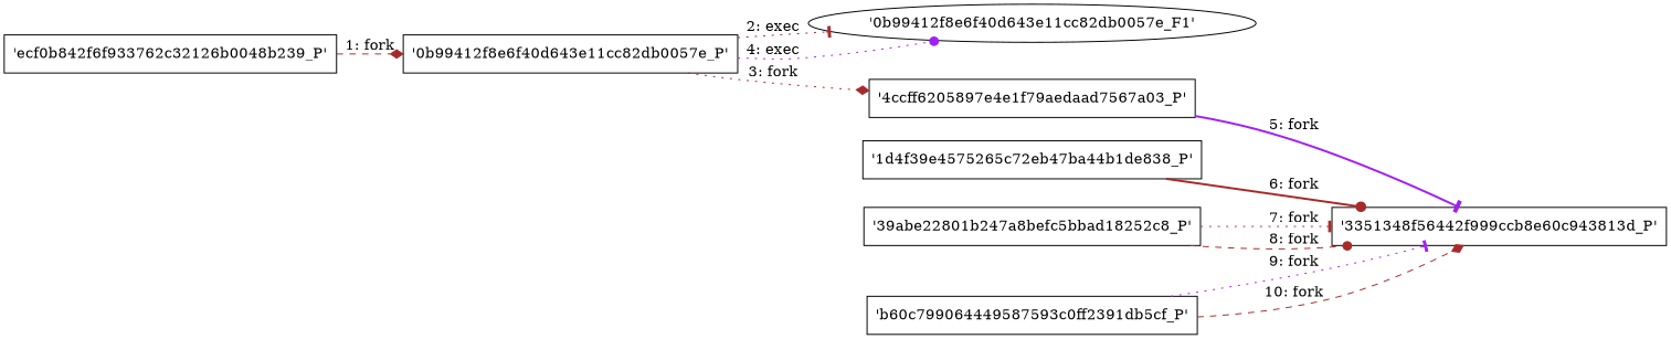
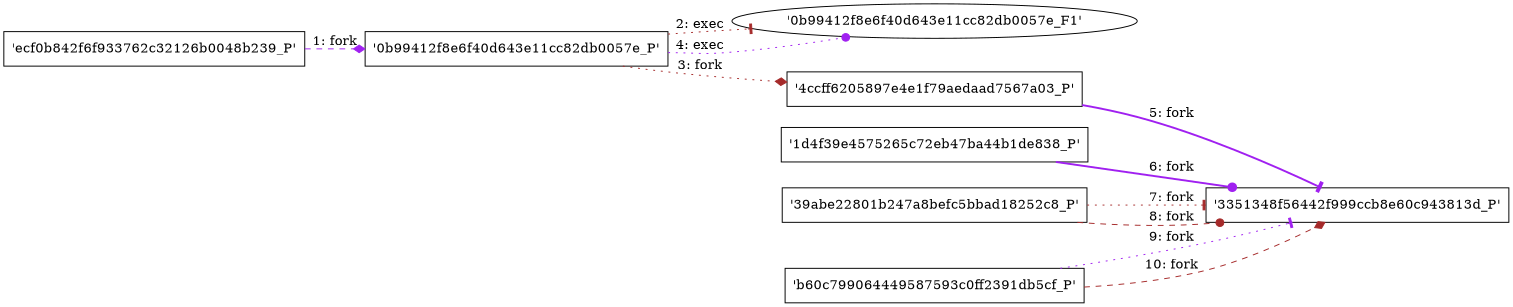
  digraph {
    engine=neato
    fixedsize=false
    fontsize=10
    nodesep=0.3
    rankdir=LR
    ranksep=0
    splines=true
    node [node_type=Process shape=box]
    edge [arrowhead=tee color=brown style=dotted]
    "'ecf0b842f6f933762c32126b0048b239_P'"
    "'0b99412f8e6f40d643e11cc82db0057e_P'"
    "'0b99412f8e6f40d643e11cc82db0057e_F1'" [node_type=File shape=ellipse]
    "'4ccff6205897e4e1f79aedaad7567a03_P'"
    "'3351348f56442f999ccb8e60c943813d_P'"
    n6 [label="'1d4f39e4575265c72eb47ba44b1de838_P'"]
    "'39abe22801b247a8befc5bbad18252c8_P'"
    "'b60c799064449587593c0ff2391db5cf_P'"
-   "'ecf0b842f6f933762c32126b0048b239_P'" -> "'0b99412f8e6f40d643e11cc82db0057e_P'" [arrowhead=diamond label="1: fork" style=dashed]
+   "'ecf0b842f6f933762c32126b0048b239_P'" -> "'0b99412f8e6f40d643e11cc82db0057e_P'" [arrowhead=diamond color=purple label="1: fork" style=dashed]
    "'0b99412f8e6f40d643e11cc82db0057e_P'" -> "'0b99412f8e6f40d643e11cc82db0057e_F1'" [label="2: exec"]
    "'0b99412f8e6f40d643e11cc82db0057e_P'" -> "'0b99412f8e6f40d643e11cc82db0057e_F1'" [arrowhead=dot color=purple label="4: exec"]
    "'0b99412f8e6f40d643e11cc82db0057e_P'" -> "'4ccff6205897e4e1f79aedaad7567a03_P'" [arrowhead=diamond label="3: fork"]
    "'4ccff6205897e4e1f79aedaad7567a03_P'" -> "'3351348f56442f999ccb8e60c943813d_P'" [color=purple label="5: fork" style=bold]
-   n6 -> "'3351348f56442f999ccb8e60c943813d_P'" [arrowhead=dot label="6: fork" style=bold]
+   n6 -> "'3351348f56442f999ccb8e60c943813d_P'" [arrowhead=dot color=purple label="6: fork" style=bold]
    "'39abe22801b247a8befc5bbad18252c8_P'" -> "'3351348f56442f999ccb8e60c943813d_P'" [label="7: fork"]
    "'39abe22801b247a8befc5bbad18252c8_P'" -> "'3351348f56442f999ccb8e60c943813d_P'" [arrowhead=dot label="8: fork" style=dashed]
    "'b60c799064449587593c0ff2391db5cf_P'" -> "'3351348f56442f999ccb8e60c943813d_P'" [color=purple label="9: fork"]
    "'b60c799064449587593c0ff2391db5cf_P'" -> "'3351348f56442f999ccb8e60c943813d_P'" [arrowhead=diamond label="10: fork" style=dashed]
  }
